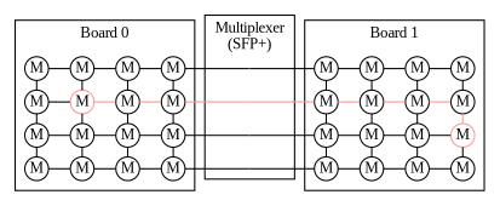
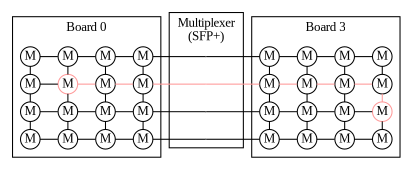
  graph {
    fontname="Liberation Serif"
    fontsize=12
    ranksep=0.1
    node [color="#000000" fontname="Liberation Serif" fontsize=12 margin=0 penwidth=1 shape=circle style=solid]
    edge [arrowsize=0.5 fontname="Liberation Serif" fontsize=12 penwidth=1 constraint=false]
    n1 [height=0 label=M width=0]
    n2 [height=0 label=M width=0]
    n3 [height=0 label=M width=0]
    n4 [height=0 label=M width=0]
    n5 [height=0 label=M width=0]
    n6 [height=0 label=M width=0]
    n7 [color="#ff9999" height=0 label=M width=0]
    n8 [height=0 label=M width=0]
    n9 [height=0 label=M width=0]
    n10 [height=0 label=M width=0]
    n11 [height=0 label=M width=0]
    n12 [height=0 label=M width=0]
    n13 [height=0 label=M width=0]
    n14 [height=0 label=M width=0]
    n15 [height=0 label=M width=0]
    n16 [height=0 label=M width=0]
    X0 [height=0.005 margin=0.05 shape=point width=0.005 style=""]
    X1 [color="#ff9999" height=0.005 margin=0.05 shape=point width=0.005 style=""]
    X2 [height=0.005 margin=0.05 shape=point width=0.005 style=""]
    X3 [height=0.005 margin=0.05 shape=point width=0.005 style=""]
    n21 [height=0 label=M width=0]
    n22 [height=0 label=M width=0]
    n23 [height=0 label=M width=0]
    n24 [height=0 label=M width=0]
    n25 [height=0 label=M width=0]
    n26 [height=0 label=M width=0]
    n27 [height=0 label=M width=0]
    n28 [height=0 label=M width=0]
    n29 [color="#ff9999" height=0 label=M width=0]
    n30 [height=0 label=M width=0]
    n31 [height=0 label=M width=0]
    n32 [height=0 label=M width=0]
    n33 [height=0 label=M width=0]
    n34 [height=0 label=M width=0]
    n35 [height=0 label=M width=0]
    n36 [height=0 label=M width=0]
    subgraph cluster_1 {
      label="Board 0"
      n1
      n2
      n3
      n4
      n5
      n6
      n7
      n8
      n9
      n10
      n11
      n12
      n13
      n14
      n15
      n16
    }
    subgraph cluster_2 {
      label="Multiplexer\n(SFP+)"
      X0
      X1
      X2
      X3
    }
    subgraph cluster_3 {
-     label="Board 1"
+     label="Board 3"
      n21
      n22
      n23
      n24
      n25
      n26
      n27
      n28
      n29
      n30
      n31
      n32
      n33
      n34
      n35
      n36
    }
    n1 -- n5 [constraint=""]
    n2 -- n1
    n2 -- n6 [constraint=""]
    n3 -- n2
    n3 -- n7 [constraint=""]
    n4 -- n3
    n4 -- n8 [constraint=""]
    n5 -- n9 [constraint=""]
    n6 -- n5 [color="#ff9999"]
    n6 -- n10 [constraint=""]
    n7 -- n6 [color="#ff9999"]
    n7 -- n11 [constraint=""]
    n8 -- n7
    n8 -- n12 [constraint=""]
    n9 -- n13 [constraint=""]
    n10 -- n9
    n10 -- n14 [constraint=""]
    n11 -- n10
    n11 -- n15 [constraint=""]
    n12 -- n11
    n12 -- n16 [constraint=""]
    n14 -- n13
    n15 -- n14
    n16 -- n15
    X0 -- n1
    X0 -- X1 [style=invis constraint=""]
    X0 -- n24
    X1 -- n5 [color="#ff9999"]
    X1 -- X2 [style=invis constraint=""]
    X1 -- n28 [color="#ff9999"]
    X2 -- n9
    X2 -- X3 [style=invis constraint=""]
    X2 -- n32
    X3 -- n13
    X3 -- n36
    n21 -- n25 [constraint=""]
    n22 -- n21
    n22 -- n26 [constraint=""]
    n23 -- n22
    n23 -- n27 [constraint=""]
    n24 -- n23
    n24 -- n28 [constraint=""]
    n25 -- n29 [color="#ff9999" constraint=""]
    n26 -- n25 [color="#ff9999"]
    n26 -- n30 [constraint=""]
    n27 -- n26 [color="#ff9999"]
    n27 -- n31 [constraint=""]
    n28 -- n27 [color="#ff9999"]
    n28 -- n32 [constraint=""]
    n29 -- n33 [constraint=""]
    n30 -- n29
    n30 -- n34 [constraint=""]
    n31 -- n30
    n31 -- n35 [constraint=""]
    n32 -- n31
    n32 -- n36 [constraint=""]
    n34 -- n33
    n35 -- n34
    n36 -- n35
  }
